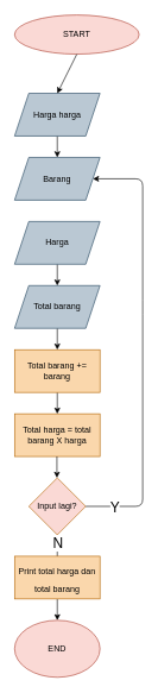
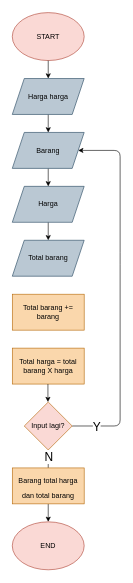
  <mxCell id="0" />
  <mxCell id="1" parent="0" />
- <mxCell id="2" value="&lt;font color=&quot;#000000&quot;&gt;START&lt;/font&gt;" style="ellipse;whiteSpace=wrap;html=1;fillColor=#fad9d5;strokeColor=#ae4132;" vertex="1" parent="1"><mxGeometry x="20" y="20" width="175" height="55" as="geometry" /></mxCell>
+ <mxCell id="2" value="&lt;font color=&quot;#000000&quot;&gt;START&lt;/font&gt;" style="ellipse;whiteSpace=wrap;html=1;fillColor=#fad9d5;strokeColor=#ae4132;" vertex="1" parent="1"><mxGeometry x="20" y="20" width="120" height="80" as="geometry" /></mxCell>
  <mxCell id="3" value="" style="edgeStyle=none;html=1;fontSize=10;fontColor=#000000;" edge="1" parent="1" source="4" target="20"><mxGeometry relative="1" as="geometry" /></mxCell>
  <mxCell id="4" value="&lt;font color=&quot;#000000&quot;&gt;Harga harga&lt;/font&gt;" style="shape=parallelogram;perimeter=parallelogramPerimeter;whiteSpace=wrap;html=1;fixedSize=1;fillColor=#bac8d3;strokeColor=#23445d;" vertex="1" parent="1"><mxGeometry x="20" y="130" width="120" height="60" as="geometry" /></mxCell>
  <mxCell id="5" value="" style="edgeStyle=none;html=1;fontSize=10;fontColor=#000000;" edge="1" parent="1" source="6" target="18"><mxGeometry relative="1" as="geometry" /></mxCell>
  <mxCell id="6" value="&lt;font color=&quot;#000000&quot;&gt;Harga&lt;/font&gt;" style="shape=parallelogram;perimeter=parallelogramPerimeter;whiteSpace=wrap;html=1;fixedSize=1;fillColor=#bac8d3;strokeColor=#23445d;" vertex="1" parent="1"><mxGeometry x="20" y="310" width="120" height="60" as="geometry" /></mxCell>
  <mxCell id="7" value="&lt;font color=&quot;#000000&quot;&gt;Total harga = total barang X harga&lt;/font&gt;" style="rounded=0;whiteSpace=wrap;html=1;fillColor=#fad7ac;strokeColor=#b46504;" vertex="1" parent="1"><mxGeometry x="20" y="580" width="120" height="60" as="geometry" /></mxCell>
  <mxCell id="8" style="edgeStyle=none;html=1;fontSize=20;fontColor=#000000;exitX=0.5;exitY=1;exitDx=0;exitDy=0;" edge="1" parent="1" source="10" target="16"><mxGeometry relative="1" as="geometry"><mxPoint x="280" y="790" as="targetPoint" /><Array as="points"><mxPoint x="80" y="790" /></Array></mxGeometry></mxCell>
  <mxCell id="9" value="&lt;font style=&quot;font-size: 20px;&quot;&gt;N&lt;/font&gt;" style="edgeLabel;html=1;align=center;verticalAlign=middle;resizable=0;points=[];fontSize=20;fontColor=#000000;" vertex="1" connectable="0" parent="8"><mxGeometry x="0.04" y="-1" relative="1" as="geometry"><mxPoint x="1" y="-16" as="offset" /></mxGeometry></mxCell>
  <mxCell id="10" value="&lt;font color=&quot;#000000&quot;&gt;Input lagi?&lt;/font&gt;" style="rhombus;whiteSpace=wrap;html=1;fillColor=#fad9d5;strokeColor=#b46504;" vertex="1" parent="1"><mxGeometry x="40" y="670" width="80" height="80" as="geometry" /></mxCell>
  <mxCell id="11" value="" style="endArrow=classic;html=1;fontColor=#000000;exitX=0.5;exitY=1;exitDx=0;exitDy=0;entryX=0.5;entryY=0;entryDx=0;entryDy=0;" edge="1" parent="1" source="2" target="4"><mxGeometry width="50" height="50" relative="1" as="geometry"><mxPoint x="200" y="310" as="sourcePoint" /><mxPoint x="250" y="260" as="targetPoint" /></mxGeometry></mxCell>
  <mxCell id="12" value="" style="edgeStyle=none;html=1;fontColor=#000000;exitX=0.5;exitY=1;exitDx=0;exitDy=0;entryX=0.5;entryY=0;entryDx=0;entryDy=0;" edge="1" parent="1"><mxGeometry relative="1" as="geometry"><mxPoint x="79.5" y="640" as="sourcePoint" /><mxPoint x="79.5" y="670" as="targetPoint" /><Array as="points" /></mxGeometry></mxCell>
  <mxCell id="13" value="" style="edgeStyle=none;html=1;fontColor=#000000;exitX=0.5;exitY=1;exitDx=0;exitDy=0;entryX=1;entryY=0.5;entryDx=0;entryDy=0;" edge="1" parent="1" target="20"><mxGeometry relative="1" as="geometry"><mxPoint x="120" y="710" as="sourcePoint" /><mxPoint x="130" y="430" as="targetPoint" /><Array as="points"><mxPoint x="200" y="710" /><mxPoint x="200" y="430" /><mxPoint x="200" y="250" /></Array></mxGeometry></mxCell>
  <mxCell id="14" value="Y" style="edgeLabel;html=1;align=center;verticalAlign=middle;resizable=0;points=[];fontColor=#000000;fontSize=20;" vertex="1" connectable="0" parent="13"><mxGeometry x="-0.735" relative="1" as="geometry"><mxPoint x="-40" y="1" as="offset" /></mxGeometry></mxCell>
  <mxCell id="15" value="" style="edgeStyle=none;html=1;fontSize=20;fontColor=#000000;" edge="1" parent="1" source="16" target="23"><mxGeometry relative="1" as="geometry" /></mxCell>
- <mxCell id="16" value="&lt;font color=&quot;#000000&quot; style=&quot;font-size: 12px&quot;&gt;Print total harga dan total barang&lt;/font&gt;" style="rounded=0;whiteSpace=wrap;html=1;fontSize=20;fillColor=#fad7ac;strokeColor=#b46504;" vertex="1" parent="1"><mxGeometry x="20" y="780" width="120" height="60" as="geometry" /></mxCell>
- <mxCell id="17" value="" style="edgeStyle=none;html=1;fontSize=10;fontColor=#000000;" edge="1" parent="1" source="18" target="22"><mxGeometry relative="1" as="geometry" /></mxCell>
+ <mxCell id="16" value="&lt;font color=&quot;#000000&quot; style=&quot;font-size: 12px&quot;&gt;Barang total harga dan total barang&lt;/font&gt;" style="rounded=0;whiteSpace=wrap;html=1;fontSize=20;fillColor=#fad7ac;strokeColor=#b46504;" vertex="1" parent="1"><mxGeometry x="20" y="780" width="120" height="60" as="geometry" /></mxCell>
  <mxCell id="18" value="&lt;font color=&quot;#000000&quot;&gt;Total barang&lt;/font&gt;" style="shape=parallelogram;perimeter=parallelogramPerimeter;whiteSpace=wrap;html=1;fixedSize=1;fillColor=#bac8d3;strokeColor=#23445d;" vertex="1" parent="1"><mxGeometry x="20" y="400" width="120" height="60" as="geometry" /></mxCell>
+ <mxCell id="19" value="" style="edgeStyle=none;html=1;fontSize=10;fontColor=#000000;" edge="1" parent="1" source="20" target="6"><mxGeometry relative="1" as="geometry" /></mxCell>
  <mxCell id="20" value="&lt;font color=&quot;#000000&quot;&gt;Barang&lt;/font&gt;" style="shape=parallelogram;perimeter=parallelogramPerimeter;whiteSpace=wrap;html=1;fixedSize=1;fillColor=#bac8d3;strokeColor=#23445d;" vertex="1" parent="1"><mxGeometry x="20" y="220" width="120" height="60" as="geometry" /></mxCell>
- <mxCell id="21" value="" style="edgeStyle=none;html=1;fontSize=10;fontColor=#000000;" edge="1" parent="1" source="22" target="7"><mxGeometry relative="1" as="geometry" /></mxCell>
  <mxCell id="22" value="&lt;font color=&quot;#000000&quot;&gt;Total barang += barang&lt;/font&gt;" style="rounded=0;whiteSpace=wrap;html=1;fillColor=#fad7ac;strokeColor=#b46504;" vertex="1" parent="1"><mxGeometry x="20" y="490" width="120" height="60" as="geometry" /></mxCell>
  <mxCell id="23" value="&lt;font color=&quot;#000000&quot;&gt;END&lt;/font&gt;" style="ellipse;whiteSpace=wrap;html=1;fillColor=#fad9d5;strokeColor=#ae4132;" vertex="1" parent="1"><mxGeometry x="20" y="870" width="120" height="80" as="geometry" /></mxCell>
